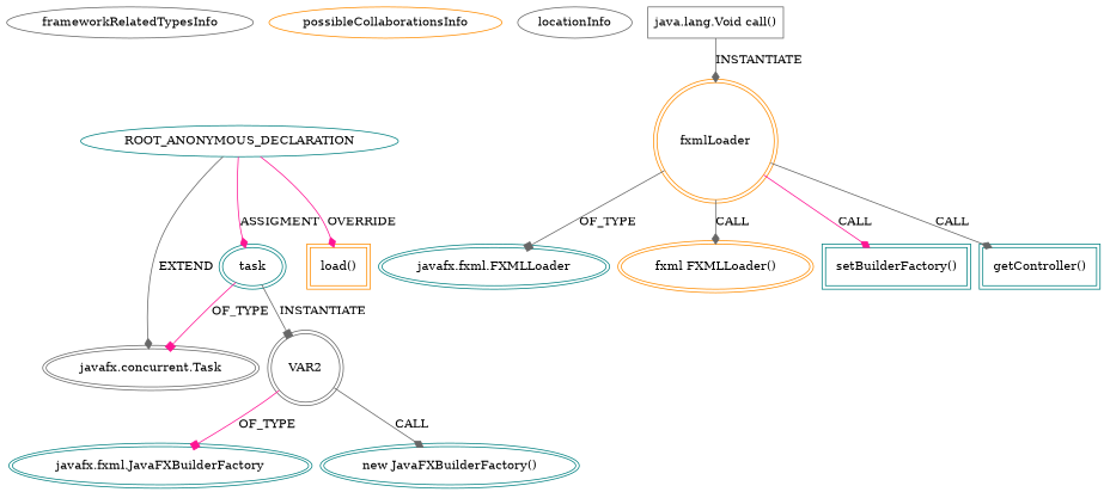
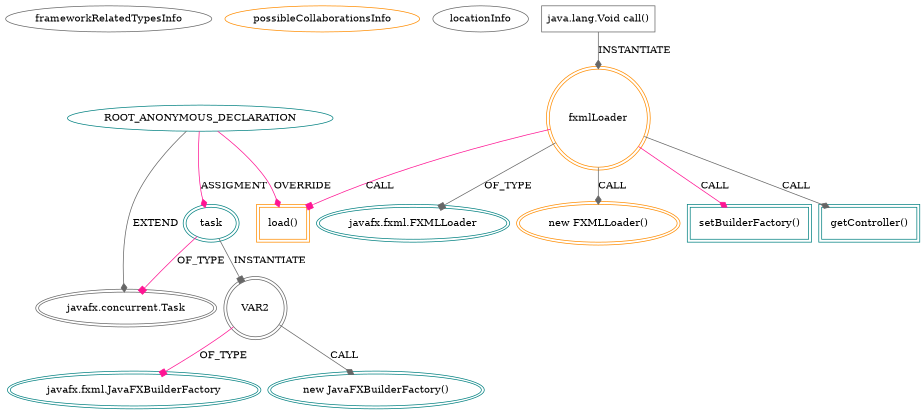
  digraph {
    node [color=teal isFrameworkType=true peripheries=2]
    edge [arrowhead=diamond color=gray40]
    frameworkRelatedTypesInfo [0="javafx.concurrent.Task" color=gray40 isFrameworkType="" peripheries=""]
    possibleCollaborationsInfo [color=darkorange isFrameworkType="" peripheries=""]
    locationInfo [color=gray40 contextSignature="void addEventCommand(javafx.event.ActionEvent)" filePath="/hock323-eventManager/EventManager-master/src/eventManager/controller/DesktopController.java" graphId=2945 projectName="hock323-eventManager" isFrameworkType="" peripheries=""]
    n4 [isFrameworkType=false label=ROOT_ANONYMOUS_DECLARATION vertexType=ROOT_ANONYMOUS_DECLARATION peripheries=""]
    n5 [color=gray40 label="javafx.concurrent.Task" vertexType=FRAMEWORK_CLASS_TYPE]
    n6 [label=task vertexType=OUTSIDE_VARIABLE_EXPRESION]
    n7 [color=darkorange label="load()" shape=box vertexType=INSIDE_CALL]
    n8 [color=gray40 label=VAR2 shape=circle vertexType=VARIABLE_EXPRESION]
    n9 [color=gray40 isFrameworkType=false label="java.lang.Void call()" shape=box vertexType=OVERRIDING_METHOD_DECLARATION peripheries=""]
    n10 [color=darkorange label=fxmlLoader shape=circle vertexType=VARIABLE_EXPRESION]
    n11 [label="javafx.fxml.FXMLLoader" vertexType=FRAMEWORK_CLASS_TYPE]
-   n12 [color=darkorange label="fxml FXMLLoader()" vertexType=CONSTRUCTOR_CALL]
+   n12 [color=darkorange label="new FXMLLoader()" vertexType=CONSTRUCTOR_CALL]
    n13 [label="setBuilderFactory()" shape=box vertexType=INSIDE_CALL]
    n14 [label="getController()" shape=box vertexType=INSIDE_CALL]
    n15 [label="javafx.fxml.JavaFXBuilderFactory" vertexType=FRAMEWORK_CLASS_TYPE]
    n16 [label="new JavaFXBuilderFactory()" vertexType=CONSTRUCTOR_CALL]
    n4 -> n5 [label=EXTEND]
    n4 -> n6 [color=deeppink label=ASSIGMENT]
    n4 -> n7 [color=deeppink label=OVERRIDE]
    n6 -> n5 [arrowhead=box color=deeppink label=OF_TYPE]
    n6 -> n8 [arrowhead=box label=INSTANTIATE]
    n8 -> n15 [arrowhead=box color=deeppink label=OF_TYPE]
    n8 -> n16 [label=CALL]
    n9 -> n10 [label=INSTANTIATE]
+   n10 -> n7 [arrowhead=box color=deeppink label=CALL]
    n10 -> n11 [arrowhead=box label=OF_TYPE]
    n10 -> n12 [label=CALL]
    n10 -> n13 [color=deeppink label=CALL]
    n10 -> n14 [label=CALL]
  }
